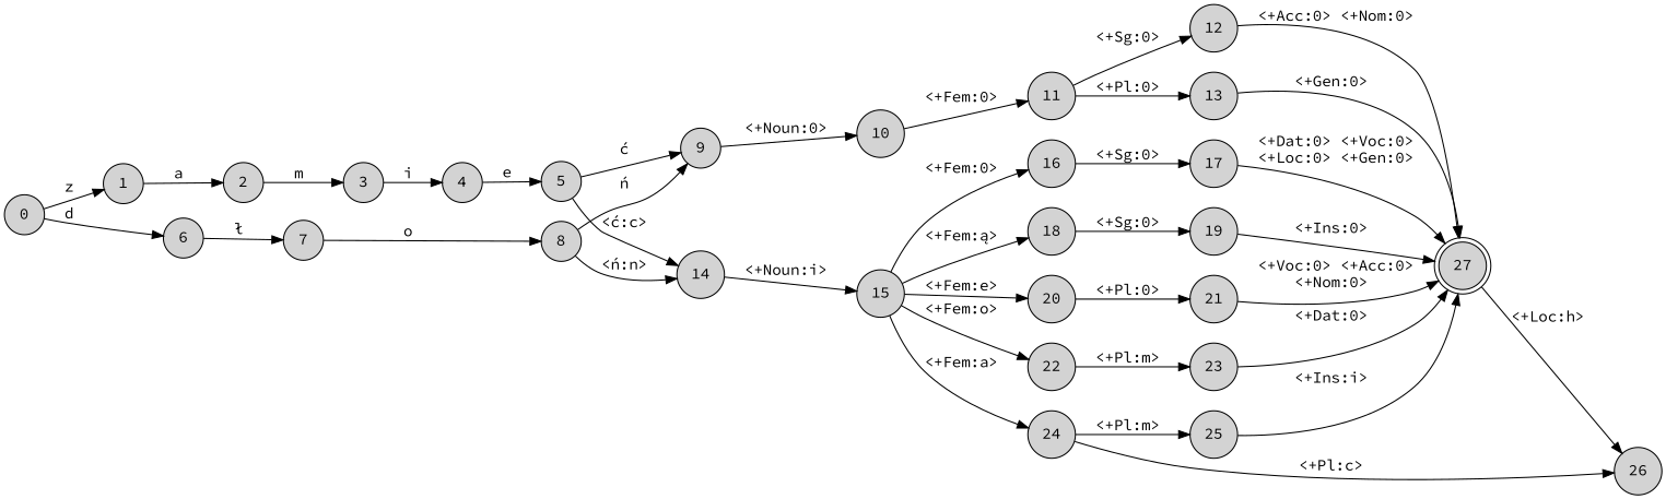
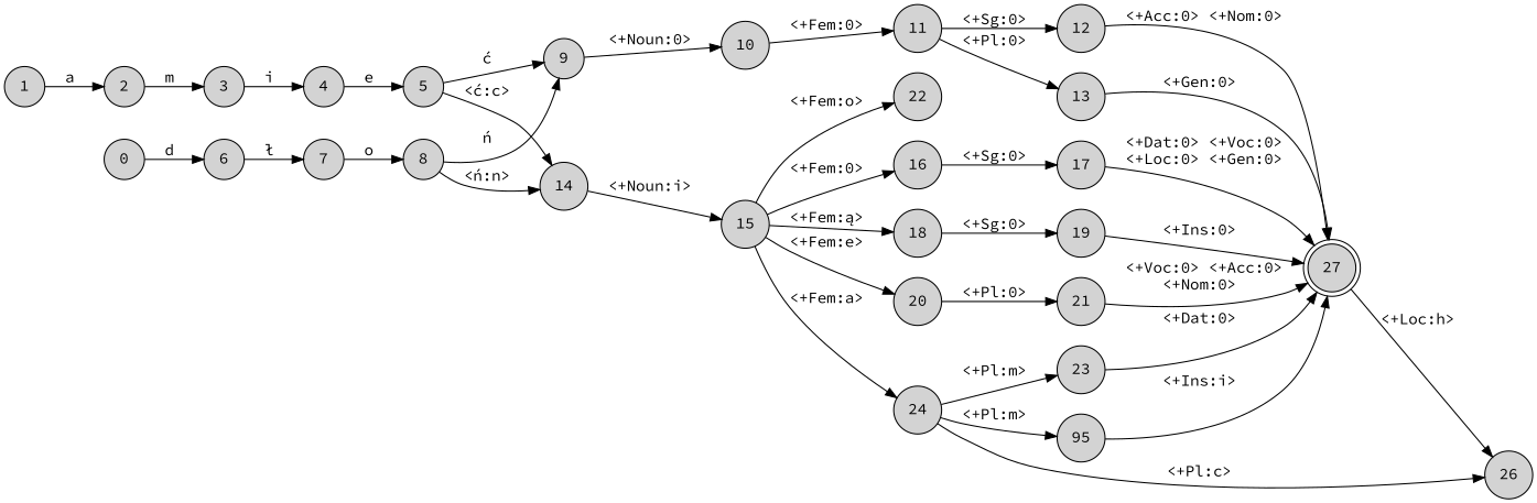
  digraph {
    fontname="Source Code Pro"
    rankdir=LR
    node [fontname="Source Code Pro" shape=circle style=filled]
    edge [fontname="Source Code Pro"]
    0
    1
    6
    2
    7
    3
    4
    5
    9
    14
    10
    15
    8
    11
    12
    13
    27 [shape=doublecircle]
    26
    16
    18
    20
    22
    24
    17
    19
    21
    23
-   25
-   0 -> 1 [label="z "]
+   25 [label=95]
    0 -> 6 [label="d "]
    1 -> 2 [label="a "]
    6 -> 7 [label="ł "]
    2 -> 3 [label="m "]
    7 -> 8 [label="o "]
    3 -> 4 [label="i "]
    4 -> 5 [label="e "]
    5 -> 9 [label="ć "]
    5 -> 14 [label="<ć:c> "]
    9 -> 10 [label="<+Noun:0> "]
    14 -> 15 [label="<+Noun:i> "]
    10 -> 11 [label="<+Fem:0> "]
    15 -> 16 [label="<+Fem:0> "]
    15 -> 18 [label="<+Fem:ą> "]
    15 -> 20 [label="<+Fem:e> "]
    15 -> 22 [label="<+Fem:o> "]
    15 -> 24 [label="<+Fem:a> "]
    8 -> 9 [label="ń "]
    8 -> 14 [label="<ń:n> "]
    11 -> 12 [label="<+Sg:0> "]
    11 -> 13 [label="<+Pl:0> "]
    12 -> 27 [label="<+Acc:0> <+Nom:0>\n"]
    13 -> 27 [label="<+Gen:0> "]
    27 -> 26 [label="<+Loc:h> "]
    16 -> 17 [label="<+Sg:0> "]
    18 -> 19 [label="<+Sg:0> "]
    20 -> 21 [label="<+Pl:0> "]
-   22 -> 23 [label="<+Pl:m> "]
+   24 -> 23 [label="<+Pl:m> "]
    24 -> 26 [label="<+Pl:c> "]
    24 -> 25 [label="<+Pl:m> "]
    17 -> 27 [label="<+Dat:0> <+Voc:0>\n<+Loc:0> <+Gen:0>\n"]
    19 -> 27 [label="<+Ins:0> "]
    21 -> 27 [label="<+Voc:0> <+Acc:0>\n<+Nom:0> "]
    23 -> 27 [label="<+Dat:0> "]
    25 -> 27 [label="<+Ins:i> "]
  }
